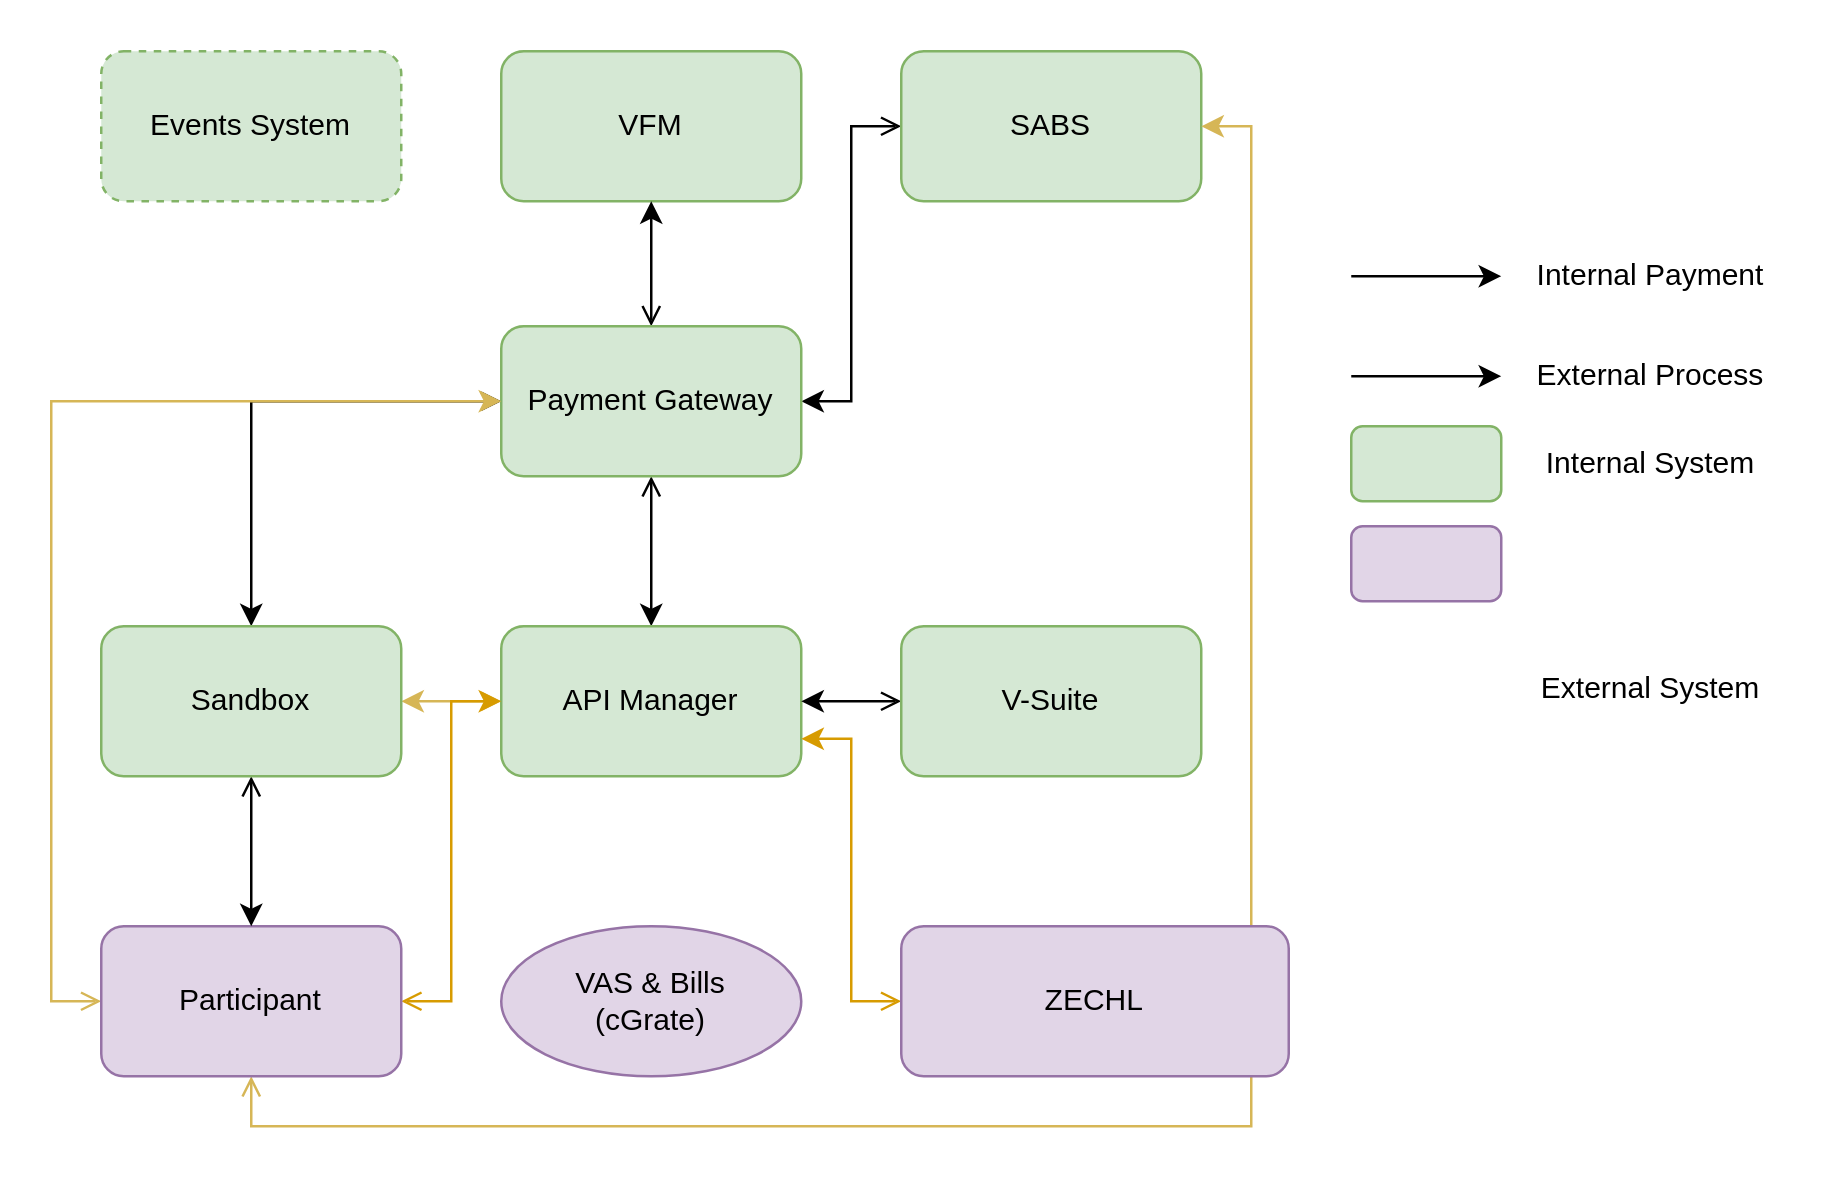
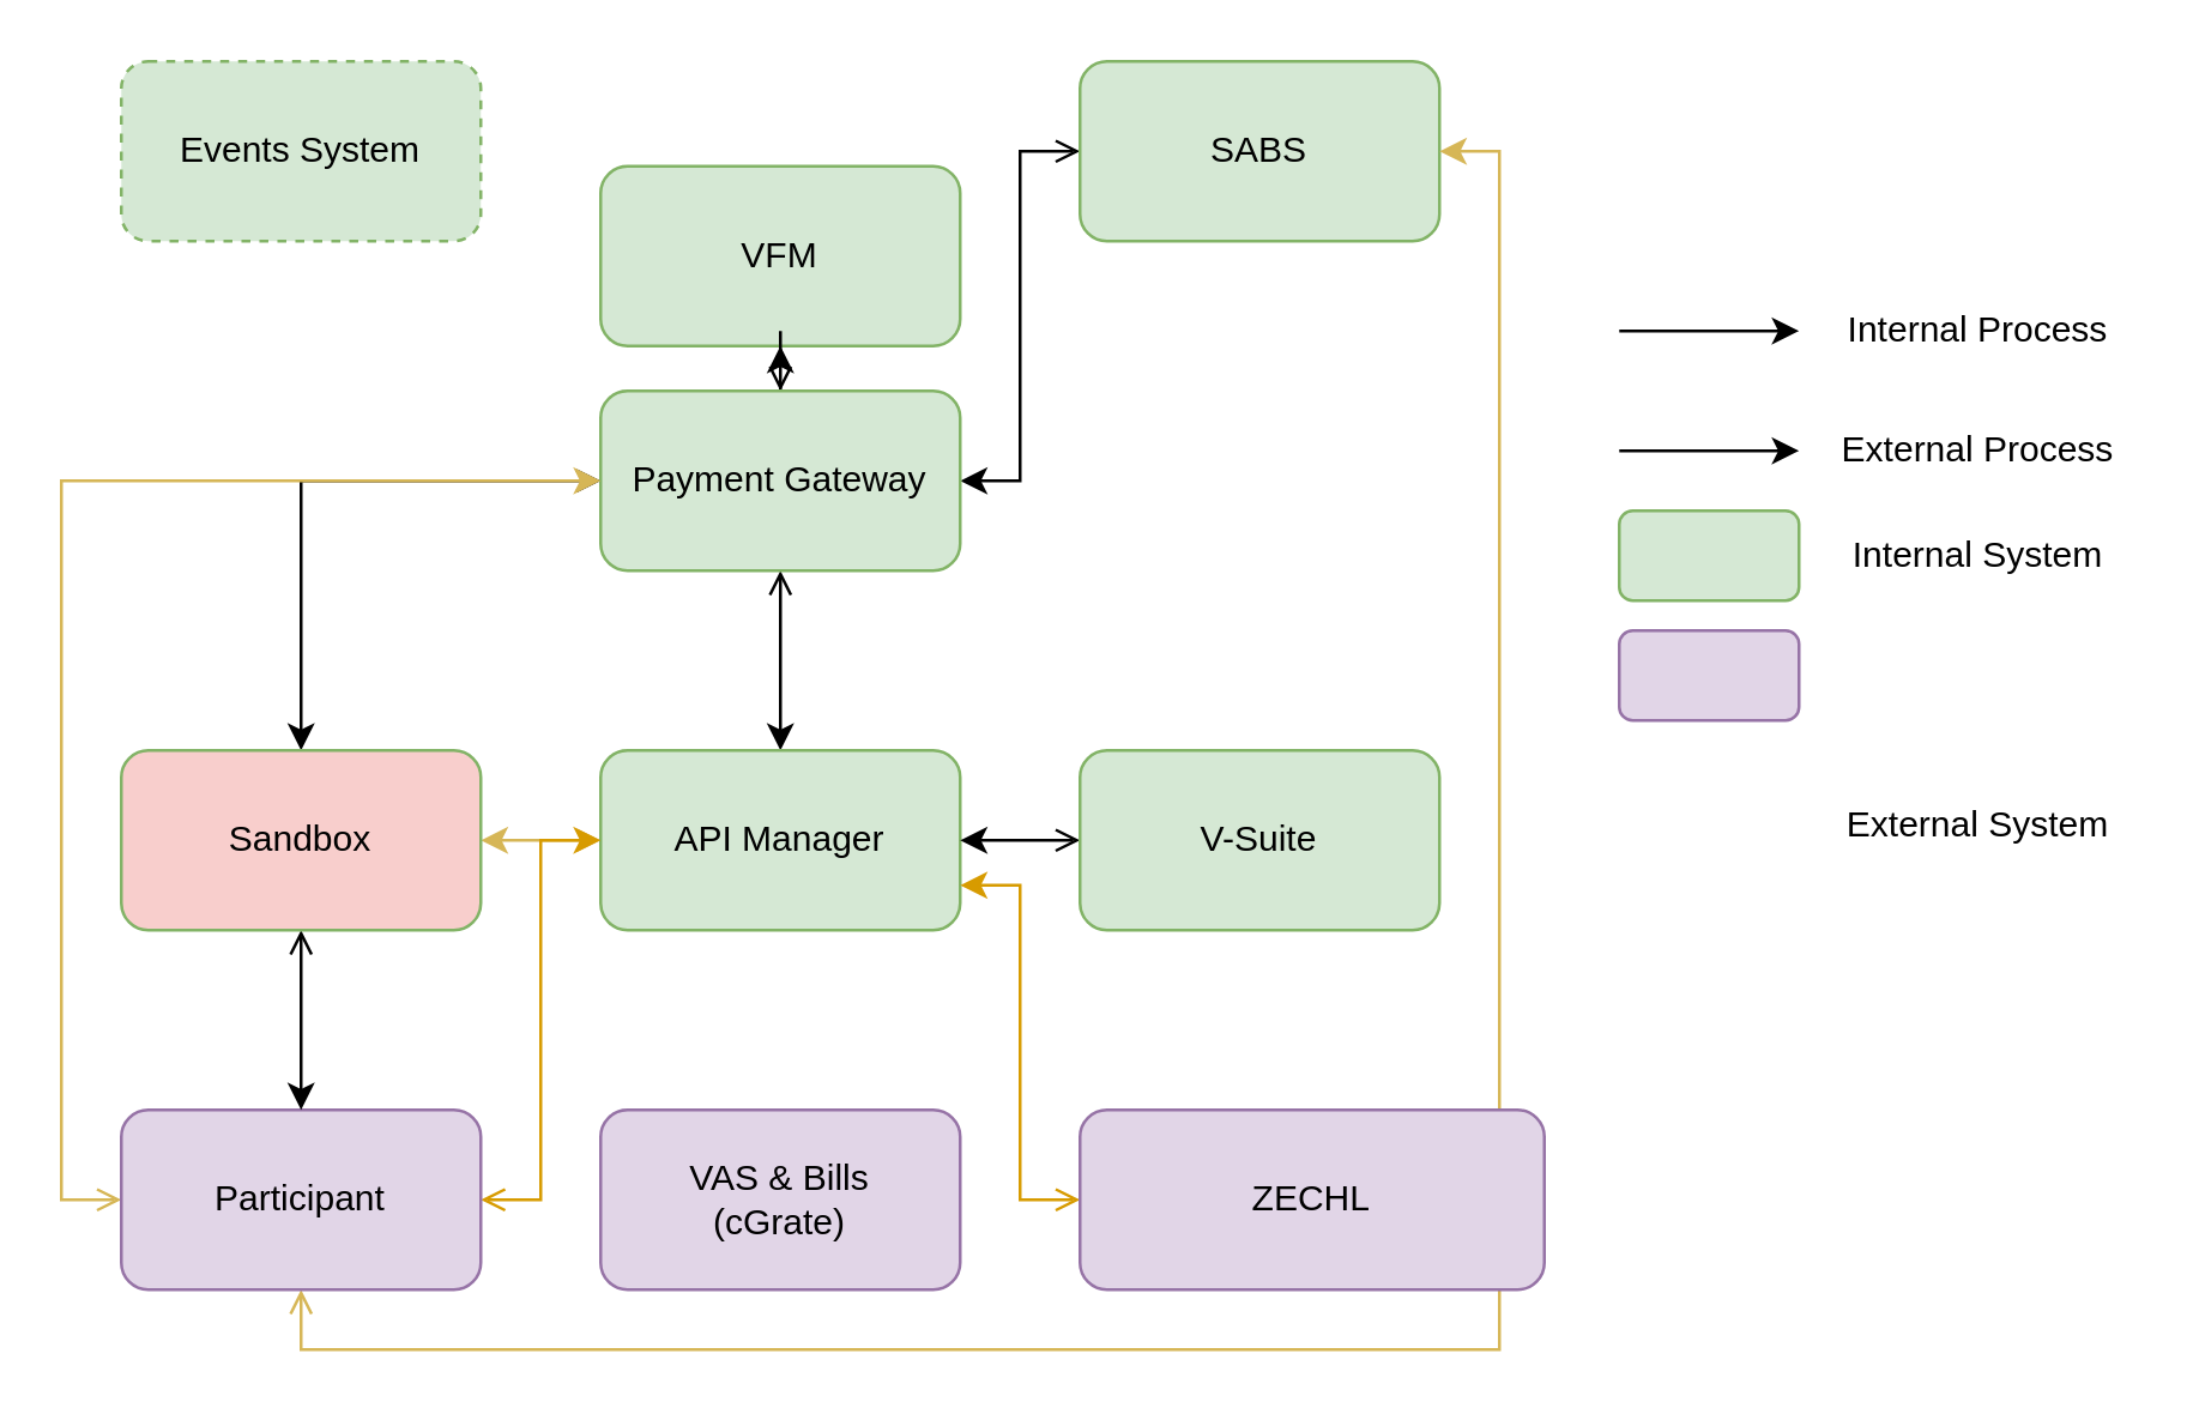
  <mxCell id="0" />
  <mxCell id="1" parent="0" />
  <mxCell id="2" value="Events System" style="rounded=1;whiteSpace=wrap;html=1;fillColor=#d5e8d4;strokeColor=#82b366;dashed=1;" vertex="1" parent="1"><mxGeometry x="40" y="20" width="120" height="60" as="geometry" /></mxCell>
- <mxCell id="3" value="VFM" style="rounded=1;whiteSpace=wrap;html=1;fillColor=#d5e8d4;strokeColor=#82b366;" vertex="1" parent="1"><mxGeometry x="200" y="20" width="120" height="60" as="geometry" /></mxCell>
+ <mxCell id="3" value="VFM" style="rounded=1;whiteSpace=wrap;html=1;fillColor=#d5e8d4;strokeColor=#82b366;" vertex="1" parent="1"><mxGeometry x="200" y="55" width="120" height="60" as="geometry" /></mxCell>
  <mxCell id="4" style="edgeStyle=orthogonalEdgeStyle;rounded=0;orthogonalLoop=1;jettySize=auto;html=1;entryX=1;entryY=0.5;entryDx=0;entryDy=0;startArrow=open;startFill=0;" edge="1" parent="1" source="5" target="9"><mxGeometry relative="1" as="geometry" /></mxCell>
  <mxCell id="5" value="SABS" style="rounded=1;whiteSpace=wrap;html=1;fillColor=#d5e8d4;strokeColor=#82b366;" vertex="1" parent="1"><mxGeometry x="360" y="20" width="120" height="60" as="geometry" /></mxCell>
  <mxCell id="6" value="" style="edgeStyle=orthogonalEdgeStyle;rounded=0;orthogonalLoop=1;jettySize=auto;html=1;startArrow=open;startFill=0;" edge="1" parent="1" source="9" target="11"><mxGeometry relative="1" as="geometry" /></mxCell>
  <mxCell id="7" value="" style="edgeStyle=orthogonalEdgeStyle;rounded=0;orthogonalLoop=1;jettySize=auto;html=1;startArrow=open;startFill=0;" edge="1" parent="1" source="9" target="3"><mxGeometry relative="1" as="geometry" /></mxCell>
  <mxCell id="8" style="edgeStyle=orthogonalEdgeStyle;rounded=0;orthogonalLoop=1;jettySize=auto;html=1;startArrow=open;startFill=0;" edge="1" parent="1" source="9" target="30"><mxGeometry relative="1" as="geometry" /></mxCell>
  <mxCell id="9" value="Payment Gateway" style="rounded=1;whiteSpace=wrap;html=1;fillColor=#d5e8d4;strokeColor=#82b366;" vertex="1" parent="1"><mxGeometry x="200" y="130" width="120" height="60" as="geometry" /></mxCell>
  <mxCell id="10" value="" style="edgeStyle=orthogonalEdgeStyle;rounded=0;orthogonalLoop=1;jettySize=auto;html=1;startArrow=open;startFill=0;fillColor=#fff2cc;strokeColor=#d6b656;" edge="1" parent="1" source="11" target="30"><mxGeometry relative="1" as="geometry" /></mxCell>
  <mxCell id="11" value="API Manager" style="rounded=1;whiteSpace=wrap;html=1;fillColor=#d5e8d4;strokeColor=#82b366;" vertex="1" parent="1"><mxGeometry x="200" y="250" width="120" height="60" as="geometry" /></mxCell>
  <mxCell id="12" style="edgeStyle=orthogonalEdgeStyle;rounded=0;orthogonalLoop=1;jettySize=auto;html=1;entryX=0;entryY=0.5;entryDx=0;entryDy=0;startArrow=open;startFill=0;fillColor=#ffe6cc;strokeColor=#d79b00;" edge="1" parent="1" source="15" target="11"><mxGeometry relative="1" as="geometry" /></mxCell>
  <mxCell id="13" style="edgeStyle=orthogonalEdgeStyle;rounded=0;orthogonalLoop=1;jettySize=auto;html=1;entryX=0;entryY=0.5;entryDx=0;entryDy=0;startArrow=open;startFill=0;fillColor=#fff2cc;strokeColor=#d6b656;" edge="1" parent="1" source="15" target="9"><mxGeometry relative="1" as="geometry"><Array as="points"><mxPoint x="20" y="400" /><mxPoint x="20" y="160" /></Array></mxGeometry></mxCell>
  <mxCell id="14" style="edgeStyle=orthogonalEdgeStyle;rounded=0;orthogonalLoop=1;jettySize=auto;html=1;startArrow=open;startFill=0;fillColor=#fff2cc;strokeColor=#d6b656;" edge="1" parent="1" source="15" target="5"><mxGeometry relative="1" as="geometry"><Array as="points"><mxPoint x="100" y="450" /><mxPoint x="500" y="450" /><mxPoint x="500" y="50" /></Array></mxGeometry></mxCell>
  <mxCell id="15" value="Participant" style="rounded=1;whiteSpace=wrap;html=1;fillColor=#e1d5e7;strokeColor=#9673a6;" vertex="1" parent="1"><mxGeometry x="40" y="370" width="120" height="60" as="geometry" /></mxCell>
- <mxCell id="16" value="VAS &amp;amp; Bills&lt;br&gt;(cGrate)" style="ellipse;whiteSpace=wrap;html=1;fillColor=#e1d5e7;strokeColor=#9673a6;" vertex="1" parent="1"><mxGeometry x="200" y="370" width="120" height="60" as="geometry" /></mxCell>
+ <mxCell id="16" value="VAS &amp;amp; Bills&lt;br&gt;(cGrate)" style="rounded=1;whiteSpace=wrap;html=1;fillColor=#e1d5e7;strokeColor=#9673a6;" vertex="1" parent="1"><mxGeometry x="200" y="370" width="120" height="60" as="geometry" /></mxCell>
  <mxCell id="17" style="edgeStyle=orthogonalEdgeStyle;rounded=0;orthogonalLoop=1;jettySize=auto;html=1;entryX=1;entryY=0.75;entryDx=0;entryDy=0;startArrow=open;startFill=0;fillColor=#ffe6cc;strokeColor=#d79b00;" edge="1" parent="1" source="18" target="11"><mxGeometry relative="1" as="geometry" /></mxCell>
  <mxCell id="18" value="ZECHL" style="rounded=1;whiteSpace=wrap;html=1;fillColor=#e1d5e7;strokeColor=#9673a6;" vertex="1" parent="1"><mxGeometry x="360" y="370" width="155" height="60" as="geometry" /></mxCell>
  <mxCell id="19" value="" style="edgeStyle=orthogonalEdgeStyle;rounded=0;orthogonalLoop=1;jettySize=auto;html=1;startArrow=open;startFill=0;" edge="1" parent="1" source="20" target="11"><mxGeometry relative="1" as="geometry" /></mxCell>
  <mxCell id="20" value="V-Suite" style="rounded=1;whiteSpace=wrap;html=1;fillColor=#d5e8d4;strokeColor=#82b366;" vertex="1" parent="1"><mxGeometry x="360" y="250" width="120" height="60" as="geometry" /></mxCell>
  <mxCell id="21" value="" style="endArrow=classic;html=1;" edge="1" parent="1"><mxGeometry width="50" height="50" relative="1" as="geometry"><mxPoint x="540" y="110" as="sourcePoint" /><mxPoint x="600" y="110" as="targetPoint" /></mxGeometry></mxCell>
  <mxCell id="22" value="" style="endArrow=classic;html=1;" edge="1" parent="1"><mxGeometry width="50" height="50" relative="1" as="geometry"><mxPoint x="540" y="150" as="sourcePoint" /><mxPoint x="600" y="150" as="targetPoint" /></mxGeometry></mxCell>
- <mxCell id="23" value="Internal Payment" style="text;html=1;strokeColor=none;fillColor=none;align=center;verticalAlign=middle;whiteSpace=wrap;rounded=0;" vertex="1" parent="1"><mxGeometry x="610" y="100" width="100" height="20" as="geometry" /></mxCell>
+ <mxCell id="23" value="Internal Process" style="text;html=1;strokeColor=none;fillColor=none;align=center;verticalAlign=middle;whiteSpace=wrap;rounded=0;" vertex="1" parent="1"><mxGeometry x="610" y="100" width="100" height="20" as="geometry" /></mxCell>
  <mxCell id="24" value="External Process" style="text;html=1;strokeColor=none;fillColor=none;align=center;verticalAlign=middle;whiteSpace=wrap;rounded=0;" vertex="1" parent="1"><mxGeometry x="610" y="140" width="100" height="20" as="geometry" /></mxCell>
  <mxCell id="25" value="" style="rounded=1;whiteSpace=wrap;html=1;fillColor=#d5e8d4;strokeColor=#82b366;" vertex="1" parent="1"><mxGeometry x="540" y="170" width="60" height="30" as="geometry" /></mxCell>
  <mxCell id="26" value="Internal System" style="text;html=1;strokeColor=none;fillColor=none;align=center;verticalAlign=middle;whiteSpace=wrap;rounded=0;" vertex="1" parent="1"><mxGeometry x="610" y="175" width="100" height="20" as="geometry" /></mxCell>
  <mxCell id="27" value="" style="rounded=1;whiteSpace=wrap;html=1;fillColor=#e1d5e7;strokeColor=#9673a6;" vertex="1" parent="1"><mxGeometry x="540" y="210" width="60" height="30" as="geometry" /></mxCell>
  <mxCell id="28" value="External System" style="text;html=1;strokeColor=none;fillColor=none;align=center;verticalAlign=middle;whiteSpace=wrap;rounded=0;" vertex="1" parent="1"><mxGeometry x="610" y="265" width="100" height="20" as="geometry" /></mxCell>
  <mxCell id="29" value="" style="edgeStyle=orthogonalEdgeStyle;rounded=0;orthogonalLoop=1;jettySize=auto;html=1;startArrow=open;startFill=0;" edge="1" parent="1" source="30" target="15"><mxGeometry relative="1" as="geometry" /></mxCell>
- <mxCell id="30" value="Sandbox" style="rounded=1;whiteSpace=wrap;html=1;fillColor=#d5e8d4;strokeColor=#82b366;" vertex="1" parent="1"><mxGeometry x="40" y="250" width="120" height="60" as="geometry" /></mxCell>
+ <mxCell id="30" value="Sandbox" style="rounded=1;whiteSpace=wrap;html=1;fillColor=#f8cecc;strokeColor=#82b366;" vertex="1" parent="1"><mxGeometry x="40" y="250" width="120" height="60" as="geometry" /></mxCell>
